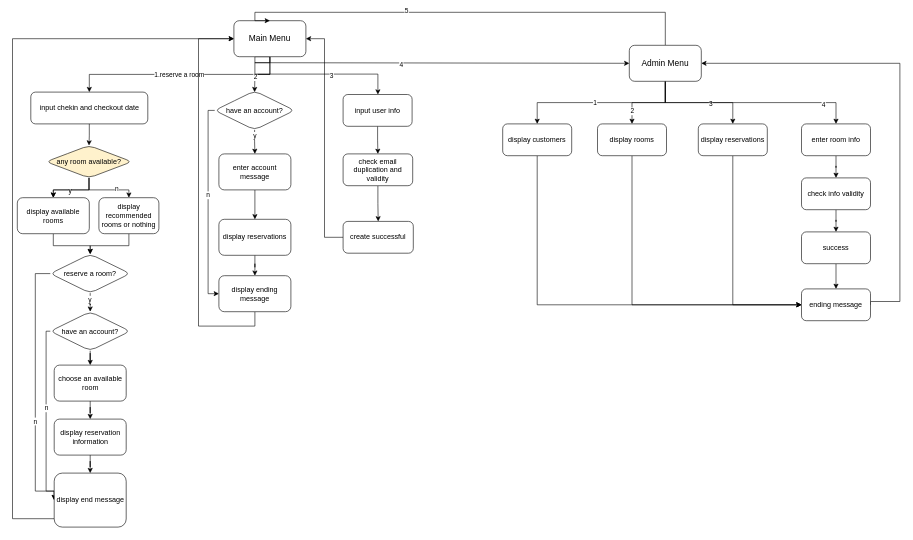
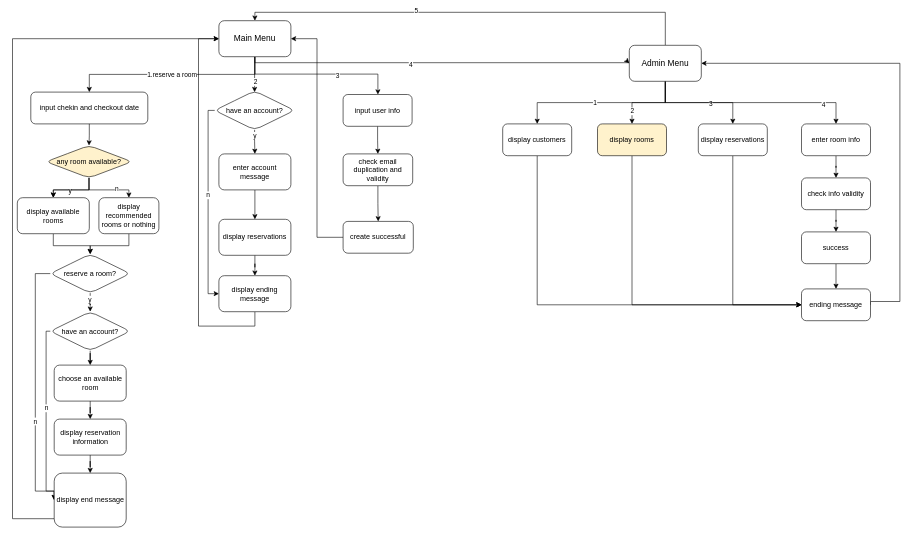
  <mxCell id="0" />
  <mxCell id="1" parent="0" />
  <mxCell id="2" style="edgeStyle=orthogonalEdgeStyle;rounded=0;orthogonalLoop=1;jettySize=auto;html=1;exitX=0.5;exitY=1;exitDx=0;exitDy=0;entryX=0.5;entryY=0;entryDx=0;entryDy=0;" edge="1" parent="1" source="10" target="11"><mxGeometry relative="1" as="geometry" /></mxCell>
  <mxCell id="3" value="1.reserve a room" style="edgeLabel;html=1;align=center;verticalAlign=middle;resizable=0;points=[];" vertex="1" connectable="0" parent="2"><mxGeometry x="0.005" y="1" relative="1" as="geometry"><mxPoint as="offset" /></mxGeometry></mxCell>
  <mxCell id="4" style="edgeStyle=orthogonalEdgeStyle;rounded=0;orthogonalLoop=1;jettySize=auto;html=1;entryX=0.5;entryY=0;entryDx=0;entryDy=0;" edge="1" parent="1" source="10"><mxGeometry relative="1" as="geometry"><mxPoint x="423.5" y="153" as="targetPoint" /></mxGeometry></mxCell>
  <mxCell id="5" value="2" style="edgeLabel;html=1;align=center;verticalAlign=middle;resizable=0;points=[];" vertex="1" connectable="0" parent="4"><mxGeometry x="0.361" y="1" relative="1" as="geometry"><mxPoint y="1" as="offset" /></mxGeometry></mxCell>
  <mxCell id="6" style="edgeStyle=orthogonalEdgeStyle;rounded=0;orthogonalLoop=1;jettySize=auto;html=1;exitX=0.5;exitY=1;exitDx=0;exitDy=0;" edge="1" parent="1" source="10" target="50"><mxGeometry relative="1" as="geometry"><Array as="points"><mxPoint x="424" y="123" /><mxPoint x="629" y="123" /></Array></mxGeometry></mxCell>
  <mxCell id="7" value="3" style="edgeLabel;html=1;align=center;verticalAlign=middle;resizable=0;points=[];" vertex="1" connectable="0" parent="6"><mxGeometry x="0.238" y="-2" relative="1" as="geometry"><mxPoint as="offset" /></mxGeometry></mxCell>
  <mxCell id="8" style="edgeStyle=orthogonalEdgeStyle;rounded=0;orthogonalLoop=1;jettySize=auto;html=1;exitX=0.5;exitY=1;exitDx=0;exitDy=0;entryX=0;entryY=0.5;entryDx=0;entryDy=0;" edge="1" parent="1" source="10" target="65"><mxGeometry relative="1" as="geometry"><mxPoint x="944" y="136" as="targetPoint" /><Array as="points"><mxPoint x="424" y="104" /><mxPoint x="1047" y="104" /></Array></mxGeometry></mxCell>
  <mxCell id="9" value="4" style="edgeLabel;html=1;align=center;verticalAlign=middle;resizable=0;points=[];" vertex="1" connectable="0" parent="8"><mxGeometry x="-0.153" y="-2" relative="1" as="geometry"><mxPoint as="offset" /></mxGeometry></mxCell>
- <mxCell id="10" value="&lt;font style=&quot;font-size: 14px;&quot;&gt;Main Menu&lt;/font&gt;" style="rounded=1;whiteSpace=wrap;html=1;" vertex="1" parent="1"><mxGeometry x="389" y="34" width="120" height="60" as="geometry" /></mxCell>
+ <mxCell id="10" value="&lt;font style=&quot;font-size: 14px;&quot;&gt;Main Menu&lt;/font&gt;" style="rounded=1;whiteSpace=wrap;html=1;" vertex="1" parent="1"><mxGeometry x="364" y="34" width="120" height="60" as="geometry" /></mxCell>
  <mxCell id="11" value="input chekin and checkout date" style="rounded=1;whiteSpace=wrap;html=1;" vertex="1" parent="1"><mxGeometry x="50.5" y="153" width="195" height="53" as="geometry" /></mxCell>
  <mxCell id="12" value="" style="edgeStyle=orthogonalEdgeStyle;rounded=0;orthogonalLoop=1;jettySize=auto;html=1;exitX=0.5;exitY=1;exitDx=0;exitDy=0;" edge="1" parent="1" source="11" target="18"><mxGeometry relative="1" as="geometry"><mxPoint x="147.5" y="296" as="sourcePoint" /></mxGeometry></mxCell>
  <mxCell id="13" value="" style="edgeStyle=orthogonalEdgeStyle;rounded=0;orthogonalLoop=1;jettySize=auto;html=1;" edge="1" parent="1" source="18" target="20"><mxGeometry relative="1" as="geometry" /></mxCell>
  <mxCell id="14" value="y" style="edgeLabel;html=1;align=center;verticalAlign=middle;resizable=0;points=[];" vertex="1" connectable="0" parent="13"><mxGeometry x="0.114" relative="1" as="geometry"><mxPoint as="offset" /></mxGeometry></mxCell>
  <mxCell id="15" value="" style="edgeStyle=orthogonalEdgeStyle;rounded=0;orthogonalLoop=1;jettySize=auto;html=1;" edge="1" parent="1" source="18" target="20"><mxGeometry relative="1" as="geometry" /></mxCell>
  <mxCell id="16" value="" style="edgeStyle=orthogonalEdgeStyle;rounded=0;orthogonalLoop=1;jettySize=auto;html=1;exitX=0.5;exitY=1;exitDx=0;exitDy=0;" edge="1" parent="1" source="18" target="22"><mxGeometry relative="1" as="geometry"><mxPoint x="132" y="296" as="sourcePoint" /></mxGeometry></mxCell>
  <mxCell id="17" value="n" style="edgeLabel;html=1;align=center;verticalAlign=middle;resizable=0;points=[];" vertex="1" connectable="0" parent="16"><mxGeometry x="0.313" y="2" relative="1" as="geometry"><mxPoint x="1" as="offset" /></mxGeometry></mxCell>
  <mxCell id="18" value="any room available?" style="rhombus;whiteSpace=wrap;html=1;rounded=1;fillColor=#fff2cc;" vertex="1" parent="1"><mxGeometry x="76" y="242" width="143" height="54" as="geometry" /></mxCell>
  <mxCell id="19" value="" style="edgeStyle=orthogonalEdgeStyle;rounded=0;orthogonalLoop=1;jettySize=auto;html=1;" edge="1" parent="1" source="20" target="27"><mxGeometry relative="1" as="geometry" /></mxCell>
  <mxCell id="20" value="display available rooms" style="whiteSpace=wrap;html=1;rounded=1;" vertex="1" parent="1"><mxGeometry x="28" y="329" width="120" height="60" as="geometry" /></mxCell>
  <mxCell id="21" style="edgeStyle=orthogonalEdgeStyle;rounded=0;orthogonalLoop=1;jettySize=auto;html=1;exitX=0.5;exitY=1;exitDx=0;exitDy=0;entryX=0.5;entryY=0;entryDx=0;entryDy=0;" edge="1" parent="1" source="22" target="27"><mxGeometry relative="1" as="geometry" /></mxCell>
  <mxCell id="22" value="display recommended rooms or nothing" style="whiteSpace=wrap;html=1;rounded=1;" vertex="1" parent="1"><mxGeometry x="164" y="329" width="100" height="60" as="geometry" /></mxCell>
  <mxCell id="23" value="" style="edgeStyle=orthogonalEdgeStyle;rounded=0;orthogonalLoop=1;jettySize=auto;html=1;" edge="1" parent="1" source="27" target="31"><mxGeometry relative="1" as="geometry" /></mxCell>
  <mxCell id="24" value="y" style="edgeLabel;html=1;align=center;verticalAlign=middle;resizable=0;points=[];" vertex="1" connectable="0" parent="23"><mxGeometry x="-0.592" y="-1" relative="1" as="geometry"><mxPoint as="offset" /></mxGeometry></mxCell>
  <mxCell id="25" style="edgeStyle=orthogonalEdgeStyle;rounded=0;orthogonalLoop=1;jettySize=auto;html=1;entryX=0;entryY=0.5;entryDx=0;entryDy=0;" edge="1" parent="1" source="27" target="37"><mxGeometry relative="1" as="geometry"><Array as="points"><mxPoint x="58" y="456" /><mxPoint x="58" y="818" /></Array></mxGeometry></mxCell>
  <mxCell id="26" value="n" style="edgeLabel;html=1;align=center;verticalAlign=middle;resizable=0;points=[];" vertex="1" connectable="0" parent="25"><mxGeometry x="0.243" y="-1" relative="1" as="geometry"><mxPoint y="1" as="offset" /></mxGeometry></mxCell>
  <mxCell id="27" value="reserve a room?" style="rhombus;whiteSpace=wrap;html=1;rounded=1;" vertex="1" parent="1"><mxGeometry x="83" y="423" width="133" height="65" as="geometry" /></mxCell>
  <mxCell id="28" value="" style="edgeStyle=orthogonalEdgeStyle;rounded=0;orthogonalLoop=1;jettySize=auto;html=1;" edge="1" parent="1" source="31" target="33"><mxGeometry relative="1" as="geometry" /></mxCell>
  <mxCell id="29" style="edgeStyle=orthogonalEdgeStyle;rounded=0;orthogonalLoop=1;jettySize=auto;html=1;exitX=0;exitY=0.5;exitDx=0;exitDy=0;entryX=0;entryY=0.5;entryDx=0;entryDy=0;" edge="1" parent="1" source="31" target="37"><mxGeometry relative="1" as="geometry"><Array as="points"><mxPoint x="76" y="552" /><mxPoint x="76" y="818" /></Array></mxGeometry></mxCell>
  <mxCell id="30" value="n" style="edgeLabel;html=1;align=center;verticalAlign=middle;resizable=0;points=[];" vertex="1" connectable="0" parent="29"><mxGeometry x="-0.112" relative="1" as="geometry"><mxPoint y="1" as="offset" /></mxGeometry></mxCell>
  <mxCell id="31" value="have an account?" style="rhombus;whiteSpace=wrap;html=1;rounded=1;" vertex="1" parent="1"><mxGeometry x="83" y="519" width="133" height="65" as="geometry" /></mxCell>
  <mxCell id="32" value="" style="edgeStyle=orthogonalEdgeStyle;rounded=0;orthogonalLoop=1;jettySize=auto;html=1;" edge="1" parent="1" source="33" target="35"><mxGeometry relative="1" as="geometry" /></mxCell>
  <mxCell id="33" value="choose an available room" style="whiteSpace=wrap;html=1;rounded=1;" vertex="1" parent="1"><mxGeometry x="89.5" y="608" width="120" height="60" as="geometry" /></mxCell>
  <mxCell id="34" value="" style="edgeStyle=orthogonalEdgeStyle;rounded=0;orthogonalLoop=1;jettySize=auto;html=1;" edge="1" parent="1" source="35" target="37"><mxGeometry relative="1" as="geometry" /></mxCell>
  <mxCell id="35" value="display reservation information" style="whiteSpace=wrap;html=1;rounded=1;" vertex="1" parent="1"><mxGeometry x="89.5" y="698" width="120" height="60" as="geometry" /></mxCell>
  <mxCell id="36" style="edgeStyle=orthogonalEdgeStyle;rounded=0;orthogonalLoop=1;jettySize=auto;html=1;entryX=0;entryY=0.5;entryDx=0;entryDy=0;" edge="1" parent="1" source="37" target="10"><mxGeometry relative="1" as="geometry"><mxPoint x="20" y="475" as="targetPoint" /><Array as="points"><mxPoint x="150" y="864" /><mxPoint x="20" y="864" /><mxPoint x="20" y="64" /></Array></mxGeometry></mxCell>
  <mxCell id="37" value="display end message" style="whiteSpace=wrap;html=1;rounded=1;" vertex="1" parent="1"><mxGeometry x="89.5" y="788" width="120" height="90" as="geometry" /></mxCell>
  <mxCell id="38" value="" style="edgeStyle=orthogonalEdgeStyle;rounded=0;orthogonalLoop=1;jettySize=auto;html=1;" edge="1" parent="1" source="42" target="44"><mxGeometry relative="1" as="geometry" /></mxCell>
  <mxCell id="39" value="y" style="edgeLabel;html=1;align=center;verticalAlign=middle;resizable=0;points=[];" vertex="1" connectable="0" parent="38"><mxGeometry x="-0.559" relative="1" as="geometry"><mxPoint as="offset" /></mxGeometry></mxCell>
  <mxCell id="40" style="edgeStyle=orthogonalEdgeStyle;rounded=0;orthogonalLoop=1;jettySize=auto;html=1;exitX=0;exitY=0.5;exitDx=0;exitDy=0;entryX=0;entryY=0.5;entryDx=0;entryDy=0;" edge="1" parent="1" source="42" target="48"><mxGeometry relative="1" as="geometry"><Array as="points"><mxPoint x="346" y="184" /><mxPoint x="346" y="489" /></Array></mxGeometry></mxCell>
  <mxCell id="41" value="n" style="edgeLabel;html=1;align=center;verticalAlign=middle;resizable=0;points=[];" vertex="1" connectable="0" parent="40"><mxGeometry x="-0.09" y="-1" relative="1" as="geometry"><mxPoint as="offset" /></mxGeometry></mxCell>
  <mxCell id="42" value="have an account?" style="rhombus;whiteSpace=wrap;html=1;rounded=1;" vertex="1" parent="1"><mxGeometry x="357" y="151" width="133" height="65" as="geometry" /></mxCell>
  <mxCell id="43" value="" style="edgeStyle=orthogonalEdgeStyle;rounded=0;orthogonalLoop=1;jettySize=auto;html=1;" edge="1" parent="1" source="44" target="46"><mxGeometry relative="1" as="geometry" /></mxCell>
  <mxCell id="44" value="enter account message" style="whiteSpace=wrap;html=1;rounded=1;" vertex="1" parent="1"><mxGeometry x="364" y="256" width="120" height="60" as="geometry" /></mxCell>
  <mxCell id="45" value="" style="edgeStyle=orthogonalEdgeStyle;rounded=0;orthogonalLoop=1;jettySize=auto;html=1;" edge="1" parent="1" source="46" target="48"><mxGeometry relative="1" as="geometry" /></mxCell>
  <mxCell id="46" value="display reservations" style="whiteSpace=wrap;html=1;rounded=1;" vertex="1" parent="1"><mxGeometry x="364" y="365" width="120" height="60" as="geometry" /></mxCell>
  <mxCell id="47" style="edgeStyle=orthogonalEdgeStyle;rounded=0;orthogonalLoop=1;jettySize=auto;html=1;entryX=0;entryY=0.5;entryDx=0;entryDy=0;exitX=0.5;exitY=1;exitDx=0;exitDy=0;" edge="1" parent="1" source="48" target="10"><mxGeometry relative="1" as="geometry"><Array as="points"><mxPoint x="424" y="543" /><mxPoint x="330" y="543" /><mxPoint x="330" y="64" /></Array></mxGeometry></mxCell>
  <mxCell id="48" value="display ending message" style="whiteSpace=wrap;html=1;rounded=1;" vertex="1" parent="1"><mxGeometry x="364" y="459" width="120" height="60" as="geometry" /></mxCell>
  <mxCell id="49" value="" style="edgeStyle=orthogonalEdgeStyle;rounded=0;orthogonalLoop=1;jettySize=auto;html=1;" edge="1" parent="1" source="50" target="52"><mxGeometry relative="1" as="geometry" /></mxCell>
  <mxCell id="50" value="input user info" style="rounded=1;whiteSpace=wrap;html=1;" vertex="1" parent="1"><mxGeometry x="571" y="157" width="115" height="53" as="geometry" /></mxCell>
  <mxCell id="51" value="" style="edgeStyle=orthogonalEdgeStyle;rounded=0;orthogonalLoop=1;jettySize=auto;html=1;" edge="1" parent="1" source="52" target="54"><mxGeometry relative="1" as="geometry" /></mxCell>
  <mxCell id="52" value="check email duplication and validity" style="rounded=1;whiteSpace=wrap;html=1;" vertex="1" parent="1"><mxGeometry x="571" y="256" width="116" height="53" as="geometry" /></mxCell>
  <mxCell id="53" style="edgeStyle=orthogonalEdgeStyle;rounded=0;orthogonalLoop=1;jettySize=auto;html=1;entryX=1;entryY=0.5;entryDx=0;entryDy=0;" edge="1" parent="1" source="54" target="10"><mxGeometry relative="1" as="geometry" /></mxCell>
  <mxCell id="54" value="create successful" style="rounded=1;whiteSpace=wrap;html=1;" vertex="1" parent="1"><mxGeometry x="571" y="368.5" width="117" height="53" as="geometry" /></mxCell>
  <mxCell id="55" style="edgeStyle=orthogonalEdgeStyle;rounded=0;orthogonalLoop=1;jettySize=auto;html=1;entryX=0.5;entryY=0;entryDx=0;entryDy=0;exitX=0.5;exitY=1;exitDx=0;exitDy=0;" edge="1" parent="1" source="65" target="67"><mxGeometry relative="1" as="geometry" /></mxCell>
  <mxCell id="56" value="1" style="edgeLabel;html=1;align=center;verticalAlign=middle;resizable=0;points=[];" vertex="1" connectable="0" parent="55"><mxGeometry x="0.079" relative="1" as="geometry"><mxPoint as="offset" /></mxGeometry></mxCell>
  <mxCell id="57" style="edgeStyle=orthogonalEdgeStyle;rounded=0;orthogonalLoop=1;jettySize=auto;html=1;" edge="1" parent="1" source="65" target="69"><mxGeometry relative="1" as="geometry" /></mxCell>
  <mxCell id="58" value="2" style="edgeLabel;html=1;align=center;verticalAlign=middle;resizable=0;points=[];" vertex="1" connectable="0" parent="57"><mxGeometry x="0.664" relative="1" as="geometry"><mxPoint as="offset" /></mxGeometry></mxCell>
  <mxCell id="59" style="edgeStyle=orthogonalEdgeStyle;rounded=0;orthogonalLoop=1;jettySize=auto;html=1;entryX=0.5;entryY=0;entryDx=0;entryDy=0;" edge="1" parent="1" source="65" target="71"><mxGeometry relative="1" as="geometry" /></mxCell>
  <mxCell id="60" value="3" style="edgeLabel;html=1;align=center;verticalAlign=middle;resizable=0;points=[];" vertex="1" connectable="0" parent="59"><mxGeometry x="0.212" y="-1" relative="1" as="geometry"><mxPoint as="offset" /></mxGeometry></mxCell>
  <mxCell id="61" style="edgeStyle=orthogonalEdgeStyle;rounded=0;orthogonalLoop=1;jettySize=auto;html=1;exitX=0.5;exitY=1;exitDx=0;exitDy=0;" edge="1" parent="1" source="65" target="73"><mxGeometry relative="1" as="geometry" /></mxCell>
  <mxCell id="62" value="4" style="edgeLabel;html=1;align=center;verticalAlign=middle;resizable=0;points=[];" vertex="1" connectable="0" parent="61"><mxGeometry x="0.681" y="-3" relative="1" as="geometry"><mxPoint as="offset" /></mxGeometry></mxCell>
  <mxCell id="63" style="edgeStyle=orthogonalEdgeStyle;rounded=0;orthogonalLoop=1;jettySize=auto;html=1;entryX=0.5;entryY=0;entryDx=0;entryDy=0;exitX=0.5;exitY=0;exitDx=0;exitDy=0;" edge="1" parent="1" source="65" target="10"><mxGeometry relative="1" as="geometry"><Array as="points"><mxPoint x="1108" y="20" /><mxPoint x="424" y="20" /></Array></mxGeometry></mxCell>
  <mxCell id="64" value="5" style="edgeLabel;html=1;align=center;verticalAlign=middle;resizable=0;points=[];" vertex="1" connectable="0" parent="63"><mxGeometry x="0.252" y="-3" relative="1" as="geometry"><mxPoint as="offset" /></mxGeometry></mxCell>
  <mxCell id="65" value="&lt;font style=&quot;font-size: 14px;&quot;&gt;Admin Menu&lt;/font&gt;" style="rounded=1;whiteSpace=wrap;html=1;" vertex="1" parent="1"><mxGeometry x="1048" y="75" width="120" height="60" as="geometry" /></mxCell>
  <mxCell id="66" style="edgeStyle=orthogonalEdgeStyle;rounded=0;orthogonalLoop=1;jettySize=auto;html=1;entryX=0;entryY=0.5;entryDx=0;entryDy=0;exitX=0.5;exitY=1;exitDx=0;exitDy=0;" edge="1" parent="1" source="67" target="79"><mxGeometry relative="1" as="geometry" /></mxCell>
  <mxCell id="67" value="display customers" style="rounded=1;whiteSpace=wrap;html=1;" vertex="1" parent="1"><mxGeometry x="837" y="206" width="115" height="53" as="geometry" /></mxCell>
  <mxCell id="68" style="edgeStyle=orthogonalEdgeStyle;rounded=0;orthogonalLoop=1;jettySize=auto;html=1;exitX=0.5;exitY=1;exitDx=0;exitDy=0;entryX=0;entryY=0.5;entryDx=0;entryDy=0;" edge="1" parent="1" source="69" target="79"><mxGeometry relative="1" as="geometry" /></mxCell>
- <mxCell id="69" value="display rooms" style="rounded=1;whiteSpace=wrap;html=1;" vertex="1" parent="1"><mxGeometry x="995" y="206" width="115" height="53" as="geometry" /></mxCell>
+ <mxCell id="69" value="display rooms" style="rounded=1;whiteSpace=wrap;html=1;fillColor=#fff2cc;" vertex="1" parent="1"><mxGeometry x="995" y="206" width="115" height="53" as="geometry" /></mxCell>
  <mxCell id="70" style="edgeStyle=orthogonalEdgeStyle;rounded=0;orthogonalLoop=1;jettySize=auto;html=1;entryX=0;entryY=0.5;entryDx=0;entryDy=0;exitX=0.5;exitY=1;exitDx=0;exitDy=0;" edge="1" parent="1" source="71" target="79"><mxGeometry relative="1" as="geometry" /></mxCell>
  <mxCell id="71" value="display reservations" style="rounded=1;whiteSpace=wrap;html=1;" vertex="1" parent="1"><mxGeometry x="1163" y="206" width="115" height="53" as="geometry" /></mxCell>
  <mxCell id="72" value="" style="edgeStyle=orthogonalEdgeStyle;rounded=0;orthogonalLoop=1;jettySize=auto;html=1;" edge="1" parent="1" source="73" target="75"><mxGeometry relative="1" as="geometry" /></mxCell>
  <mxCell id="73" value="enter room info" style="rounded=1;whiteSpace=wrap;html=1;" vertex="1" parent="1"><mxGeometry x="1335" y="206" width="115" height="53" as="geometry" /></mxCell>
  <mxCell id="74" value="" style="edgeStyle=orthogonalEdgeStyle;rounded=0;orthogonalLoop=1;jettySize=auto;html=1;" edge="1" parent="1" source="75" target="78"><mxGeometry relative="1" as="geometry" /></mxCell>
  <mxCell id="75" value="check info validity" style="rounded=1;whiteSpace=wrap;html=1;" vertex="1" parent="1"><mxGeometry x="1335" y="296" width="115" height="53" as="geometry" /></mxCell>
  <mxCell id="76" style="edgeStyle=orthogonalEdgeStyle;rounded=0;orthogonalLoop=1;jettySize=auto;html=1;entryX=1;entryY=0.5;entryDx=0;entryDy=0;exitX=1;exitY=0.5;exitDx=0;exitDy=0;" edge="1" parent="1" source="79" target="65"><mxGeometry relative="1" as="geometry"><Array as="points"><mxPoint x="1450" y="502" /><mxPoint x="1499" y="502" /><mxPoint x="1499" y="105" /></Array></mxGeometry></mxCell>
  <mxCell id="77" value="" style="edgeStyle=orthogonalEdgeStyle;rounded=0;orthogonalLoop=1;jettySize=auto;html=1;" edge="1" parent="1" source="78" target="79"><mxGeometry relative="1" as="geometry" /></mxCell>
  <mxCell id="78" value="success" style="rounded=1;whiteSpace=wrap;html=1;" vertex="1" parent="1"><mxGeometry x="1335" y="386" width="115" height="53" as="geometry" /></mxCell>
  <mxCell id="79" value="ending message" style="rounded=1;whiteSpace=wrap;html=1;" vertex="1" parent="1"><mxGeometry x="1335" y="481" width="115" height="53" as="geometry" /></mxCell>
